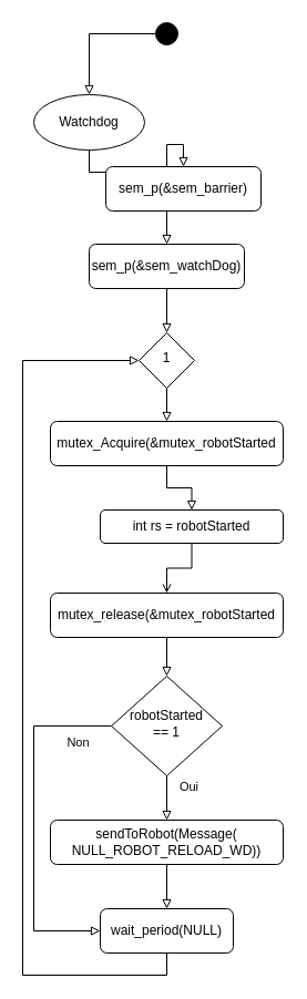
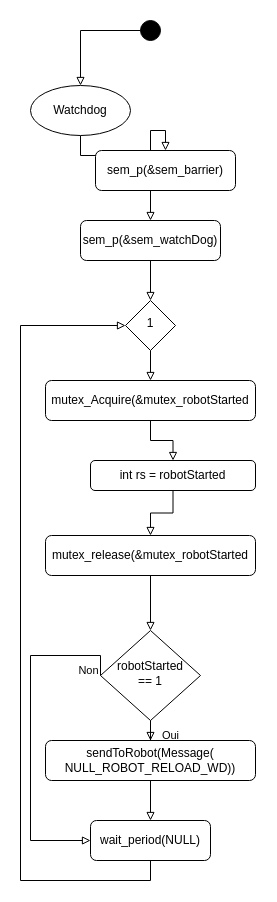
  <mxCell id="0" />
  <mxCell id="1" parent="0" />
  <mxCell id="2" style="edgeStyle=orthogonalEdgeStyle;rounded=0;orthogonalLoop=1;jettySize=auto;html=1;exitX=0.5;exitY=1;exitDx=0;exitDy=0;entryX=0.5;entryY=0;entryDx=0;entryDy=0;endArrow=block;endFill=0;" edge="1" parent="1" source="3" target="5"><mxGeometry relative="1" as="geometry" /></mxCell>
  <mxCell id="3" value="1" style="rhombus;whiteSpace=wrap;html=1;shadow=0;fontFamily=Helvetica;fontSize=12;align=center;strokeWidth=1;spacing=6;spacingTop=-4;" parent="1" vertex="1"><mxGeometry x="125" y="300" width="50" height="50" as="geometry" /></mxCell>
  <mxCell id="4" style="edgeStyle=orthogonalEdgeStyle;rounded=0;orthogonalLoop=1;jettySize=auto;html=1;exitX=0.5;exitY=1;exitDx=0;exitDy=0;endArrow=block;endFill=0;" edge="1" parent="1" source="5" target="7"><mxGeometry relative="1" as="geometry" /></mxCell>
  <mxCell id="5" value="mutex_Acquire(&amp;amp;mutex_robotStarted" style="rounded=1;whiteSpace=wrap;html=1;fontSize=12;glass=0;strokeWidth=1;shadow=0;" parent="1" vertex="1"><mxGeometry x="45" y="380" width="210" height="40" as="geometry" /></mxCell>
- <mxCell id="6" style="edgeStyle=orthogonalEdgeStyle;rounded=0;orthogonalLoop=1;jettySize=auto;html=1;exitX=0.5;exitY=1;exitDx=0;exitDy=0;endArrow=open;endFill=0;" edge="1" parent="1" source="7" target="17"><mxGeometry relative="1" as="geometry" /></mxCell>
+ <mxCell id="6" style="edgeStyle=orthogonalEdgeStyle;rounded=0;orthogonalLoop=1;jettySize=auto;html=1;exitX=0.5;exitY=1;exitDx=0;exitDy=0;endArrow=block;endFill=0;" edge="1" parent="1" source="7" target="17"><mxGeometry relative="1" as="geometry" /></mxCell>
  <mxCell id="7" value="&lt;div&gt;int rs = robotStarted&lt;/div&gt;" style="rounded=1;whiteSpace=wrap;html=1;fontSize=12;glass=0;strokeWidth=1;shadow=0;" parent="1" vertex="1"><mxGeometry x="90" y="460" width="165" height="30" as="geometry" /></mxCell>
  <mxCell id="8" value="" style="edgeStyle=orthogonalEdgeStyle;rounded=0;orthogonalLoop=1;jettySize=auto;html=1;endArrow=block;endFill=0;" edge="1" parent="1" source="9" target="11"><mxGeometry relative="1" as="geometry" /></mxCell>
  <mxCell id="9" value="" style="ellipse;whiteSpace=wrap;html=1;aspect=fixed;fillColor=#000000;" vertex="1" parent="1"><mxGeometry x="140" y="20" width="20" height="20" as="geometry" /></mxCell>
  <mxCell id="10" style="edgeStyle=orthogonalEdgeStyle;rounded=0;orthogonalLoop=1;jettySize=auto;html=1;exitX=0.5;exitY=1;exitDx=0;exitDy=0;endArrow=block;endFill=0;" edge="1" parent="1" source="11" target="13"><mxGeometry relative="1" as="geometry" /></mxCell>
  <mxCell id="11" value="Watchdog" style="ellipse;whiteSpace=wrap;html=1;fillColor=#FFFFFF;" vertex="1" parent="1"><mxGeometry x="30" y="85" width="100" height="50" as="geometry" /></mxCell>
  <mxCell id="12" style="edgeStyle=orthogonalEdgeStyle;rounded=0;orthogonalLoop=1;jettySize=auto;html=1;exitX=0.5;exitY=1;exitDx=0;exitDy=0;entryX=0.5;entryY=0;entryDx=0;entryDy=0;endArrow=block;endFill=0;" edge="1" parent="1" source="13" target="15"><mxGeometry relative="1" as="geometry" /></mxCell>
  <mxCell id="13" value="sem_p(&amp;amp;sem_barrier)" style="rounded=1;whiteSpace=wrap;html=1;fontSize=12;glass=0;strokeWidth=1;shadow=0;" vertex="1" parent="1"><mxGeometry x="95" y="150" width="140" height="40" as="geometry" /></mxCell>
  <mxCell id="14" style="edgeStyle=orthogonalEdgeStyle;rounded=0;orthogonalLoop=1;jettySize=auto;html=1;exitX=0.5;exitY=1;exitDx=0;exitDy=0;entryX=0.5;entryY=0;entryDx=0;entryDy=0;endArrow=block;endFill=0;" edge="1" parent="1" source="15" target="3"><mxGeometry relative="1" as="geometry" /></mxCell>
  <mxCell id="15" value="sem_p(&amp;amp;sem_watchDog)" style="rounded=1;whiteSpace=wrap;html=1;fontSize=12;glass=0;strokeWidth=1;shadow=0;" vertex="1" parent="1"><mxGeometry x="80" y="220" width="140" height="40" as="geometry" /></mxCell>
  <mxCell id="16" style="edgeStyle=orthogonalEdgeStyle;rounded=0;orthogonalLoop=1;jettySize=auto;html=1;exitX=0.5;exitY=1;exitDx=0;exitDy=0;entryX=0.5;entryY=0;entryDx=0;entryDy=0;endArrow=block;endFill=0;" edge="1" parent="1" source="17" target="20"><mxGeometry relative="1" as="geometry" /></mxCell>
  <mxCell id="17" value="mutex_release(&amp;amp;mutex_robotStarted" style="rounded=1;whiteSpace=wrap;html=1;fontSize=12;glass=0;strokeWidth=1;shadow=0;" vertex="1" parent="1"><mxGeometry x="45" y="535" width="210" height="40" as="geometry" /></mxCell>
  <mxCell id="18" value="Oui" style="edgeStyle=orthogonalEdgeStyle;rounded=0;orthogonalLoop=1;jettySize=auto;html=1;exitX=0.5;exitY=1;exitDx=0;exitDy=0;endArrow=block;endFill=0;" edge="1" parent="1" source="20" target="22"><mxGeometry x="-0.5" y="20" relative="1" as="geometry"><mxPoint as="offset" /></mxGeometry></mxCell>
  <mxCell id="19" value="Non" style="edgeStyle=orthogonalEdgeStyle;rounded=0;orthogonalLoop=1;jettySize=auto;html=1;exitX=0;exitY=0.5;exitDx=0;exitDy=0;entryX=0;entryY=0.5;entryDx=0;entryDy=0;endArrow=block;endFill=0;" edge="1" parent="1" source="20" target="24"><mxGeometry x="-0.809" y="15" relative="1" as="geometry"><Array as="points"><mxPoint x="30" y="655" /><mxPoint x="30" y="840" /></Array><mxPoint as="offset" /></mxGeometry></mxCell>
- <mxCell id="20" value="&lt;div&gt;robotStarted&lt;/div&gt;&lt;div&gt;== 1&lt;br&gt;&lt;/div&gt;" style="rhombus;whiteSpace=wrap;html=1;shadow=0;fontFamily=Helvetica;fontSize=12;align=center;strokeWidth=1;spacing=6;spacingTop=-4;" vertex="1" parent="1"><mxGeometry x="100" y="610" width="100" height="90" as="geometry" /></mxCell>
+ <mxCell id="20" value="&lt;div&gt;robotStarted&lt;/div&gt;&lt;div&gt;== 1&lt;br&gt;&lt;/div&gt;" style="rhombus;whiteSpace=wrap;html=1;shadow=0;fontFamily=Helvetica;fontSize=12;align=center;strokeWidth=1;spacing=6;spacingTop=-4;" vertex="1" parent="1"><mxGeometry x="100" y="630" width="100" height="90" as="geometry" /></mxCell>
  <mxCell id="21" style="edgeStyle=orthogonalEdgeStyle;rounded=0;orthogonalLoop=1;jettySize=auto;html=1;exitX=0.5;exitY=1;exitDx=0;exitDy=0;entryX=0.5;entryY=0;entryDx=0;entryDy=0;endArrow=block;endFill=0;" edge="1" parent="1" source="22" target="24"><mxGeometry relative="1" as="geometry" /></mxCell>
  <mxCell id="22" value="&lt;div&gt;sendToRobot(Message(&lt;/div&gt;&lt;div&gt;NULL_ROBOT_RELOAD_WD))&lt;br&gt;&lt;/div&gt;" style="rounded=1;whiteSpace=wrap;html=1;fontSize=12;glass=0;strokeWidth=1;shadow=0;" vertex="1" parent="1"><mxGeometry x="45" y="740" width="210" height="40" as="geometry" /></mxCell>
  <mxCell id="23" style="edgeStyle=orthogonalEdgeStyle;rounded=0;orthogonalLoop=1;jettySize=auto;html=1;exitX=0.5;exitY=1;exitDx=0;exitDy=0;entryX=0;entryY=0.5;entryDx=0;entryDy=0;endArrow=block;endFill=0;" edge="1" parent="1" source="24" target="3"><mxGeometry relative="1" as="geometry"><Array as="points"><mxPoint x="150" y="880" /><mxPoint x="20" y="880" /><mxPoint x="20" y="325" /></Array></mxGeometry></mxCell>
  <mxCell id="24" value="&lt;div&gt;wait_period(NULL)&lt;/div&gt;" style="rounded=1;whiteSpace=wrap;html=1;fontSize=12;glass=0;strokeWidth=1;shadow=0;" vertex="1" parent="1"><mxGeometry x="90" y="820" width="120" height="40" as="geometry" /></mxCell>
